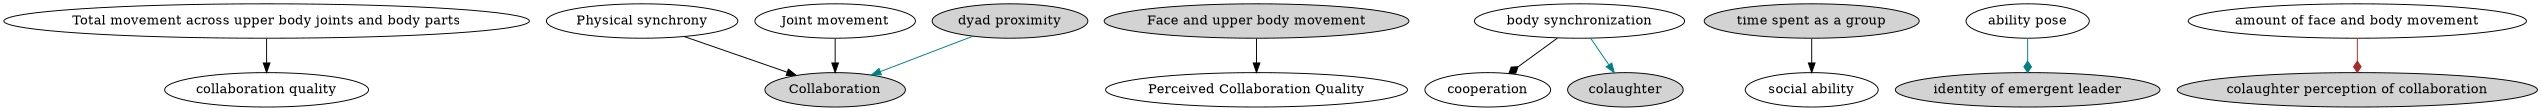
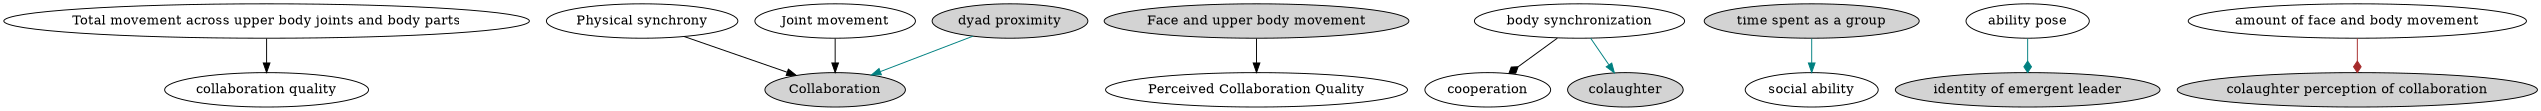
  digraph {
    rankdir=TB
    splines=true
    node [fillcolor=white style=filled]
    edge [arrowhead=normal color=black]
    "Total movement across upper body joints and body parts"
    "Physical synchrony"
    "Joint movement"
    "Face and upper body movement" [fillcolor=lightgrey]
    "body synchronization"
    "time spent as a group" [fillcolor=lightgrey]
    "dyad proximity" [fillcolor=lightgrey]
    n8 [label="ability pose"]
    "amount of face and body movement"
    "identity of emergent leader" [fillcolor=lightgrey]
    cooperation
    n12 [fillcolor=lightgrey label="colaughter perception of collaboration"]
    "social ability"
    colaughter [fillcolor=lightgrey]
    "collaboration quality"
    "Perceived Collaboration Quality"
    Collaboration [fillcolor=lightgrey]
    subgraph sub_1 {
      rank=same
      "Total movement across upper body joints and body parts"
      "Physical synchrony"
      "Joint movement"
      "Face and upper body movement"
      "body synchronization"
      "time spent as a group"
      "dyad proximity"
      n8
      "amount of face and body movement"
    }
    subgraph sub_2 {
      rank=same
      "identity of emergent leader"
      cooperation
      n12
      "social ability"
      colaughter
      "collaboration quality"
      "Perceived Collaboration Quality"
      Collaboration
    }
    "Total movement across upper body joints and body parts" -> "collaboration quality"
    "Physical synchrony" -> Collaboration
    "Joint movement" -> Collaboration
    "Face and upper body movement" -> "Perceived Collaboration Quality"
    "body synchronization" -> cooperation [arrowhead=diamond]
    "body synchronization" -> colaughter [color=teal]
-   "time spent as a group" -> "social ability"
+   "time spent as a group" -> "social ability" [color=teal]
    "dyad proximity" -> Collaboration [color=teal]
    n8 -> "identity of emergent leader" [arrowhead=diamond color=teal]
    "amount of face and body movement" -> n12 [arrowhead=diamond color=brown]
  }
